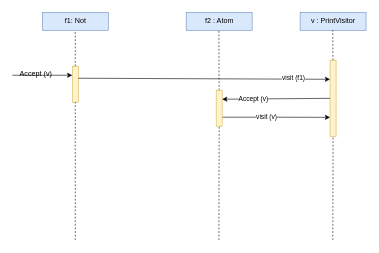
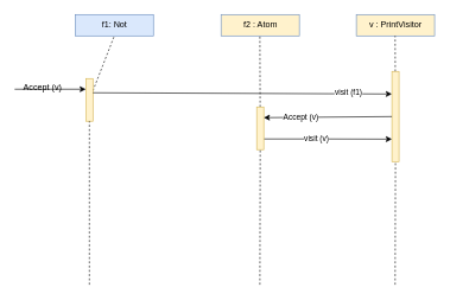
  <mxCell id="0" />
  <mxCell id="1" parent="0" />
- <mxCell id="2" value="f1: Not" style="html=1;fillColor=#dae8fc;strokeColor=#6c8ebf;" vertex="1" parent="1"><mxGeometry x="70" y="20" width="110" height="30" as="geometry" /></mxCell>
- <mxCell id="3" value="f2 : Atom" style="html=1;fillColor=#dae8fc;strokeColor=#6c8ebf;" vertex="1" parent="1"><mxGeometry x="310" y="20" width="110" height="30" as="geometry" /></mxCell>
- <mxCell id="4" value="v : PrintVisitor" style="html=1;fillColor=#dae8fc;strokeColor=#6c8ebf;" vertex="1" parent="1"><mxGeometry x="500" y="20" width="110" height="30" as="geometry" /></mxCell>
+ <mxCell id="2" value="f1: Not" style="html=1;fillColor=#dae8fc;strokeColor=#6c8ebf;" vertex="1" parent="1"><mxGeometry x="105" y="20" width="110" height="30" as="geometry" /></mxCell>
+ <mxCell id="3" value="f2 : Atom" style="html=1;fillColor=#fff2cc;strokeColor=#6c8ebf;" vertex="1" parent="1"><mxGeometry x="310" y="20" width="110" height="30" as="geometry" /></mxCell>
+ <mxCell id="4" value="v : PrintVisitor" style="html=1;fillColor=#fff2cc;strokeColor=#6c8ebf;" vertex="1" parent="1"><mxGeometry x="500" y="20" width="110" height="30" as="geometry" /></mxCell>
  <mxCell id="5" value="" style="endArrow=none;dashed=1;html=1;entryX=0.5;entryY=1;entryDx=0;entryDy=0;" edge="1" parent="1" source="8" target="2"><mxGeometry width="50" height="50" relative="1" as="geometry"><mxPoint x="125" y="400" as="sourcePoint" /><mxPoint x="370" y="350" as="targetPoint" /></mxGeometry></mxCell>
  <mxCell id="6" value="" style="endArrow=none;dashed=1;html=1;entryX=0.5;entryY=1;entryDx=0;entryDy=0;" edge="1" parent="1" source="18"><mxGeometry width="50" height="50" relative="1" as="geometry"><mxPoint x="364.5" y="400" as="sourcePoint" /><mxPoint x="364.5" y="50" as="targetPoint" /></mxGeometry></mxCell>
  <mxCell id="7" value="" style="endArrow=none;dashed=1;html=1;entryX=0.5;entryY=1;entryDx=0;entryDy=0;" edge="1" parent="1" source="14"><mxGeometry width="50" height="50" relative="1" as="geometry"><mxPoint x="554.5" y="400" as="sourcePoint" /><mxPoint x="554.5" y="50" as="targetPoint" /></mxGeometry></mxCell>
  <mxCell id="8" value="" style="rounded=0;whiteSpace=wrap;html=1;fillColor=#fff2cc;strokeColor=#d6b656;" vertex="1" parent="1"><mxGeometry x="120" y="110" width="10" height="60" as="geometry" /></mxCell>
  <mxCell id="9" value="" style="endArrow=none;dashed=1;html=1;entryX=0.5;entryY=1;entryDx=0;entryDy=0;" edge="1" parent="1" target="8"><mxGeometry width="50" height="50" relative="1" as="geometry"><mxPoint x="125" y="400" as="sourcePoint" /><mxPoint x="125" y="50" as="targetPoint" /></mxGeometry></mxCell>
  <mxCell id="10" value="" style="endArrow=classic;html=1;entryX=0;entryY=0.25;entryDx=0;entryDy=0;" edge="1" parent="1" target="8"><mxGeometry width="50" height="50" relative="1" as="geometry"><mxPoint x="20" y="125" as="sourcePoint" /><mxPoint x="40" y="80" as="targetPoint" /></mxGeometry></mxCell>
  <mxCell id="11" value="Accept (v)" style="text;html=1;align=center;verticalAlign=middle;resizable=0;points=[];autosize=1;" vertex="1" parent="1"><mxGeometry x="24" y="113" width="70" height="20" as="geometry" /></mxCell>
  <mxCell id="12" value="" style="endArrow=classic;html=1;entryX=0;entryY=0.25;entryDx=0;entryDy=0;" edge="1" parent="1" target="14"><mxGeometry width="50" height="50" relative="1" as="geometry"><mxPoint x="130" y="130" as="sourcePoint" /><mxPoint x="540" y="130" as="targetPoint" /></mxGeometry></mxCell>
  <mxCell id="13" value="visit (f1)" style="edgeLabel;html=1;align=center;verticalAlign=middle;resizable=0;points=[];" vertex="1" connectable="0" parent="12"><mxGeometry x="0.705" y="3" relative="1" as="geometry"><mxPoint as="offset" /></mxGeometry></mxCell>
  <mxCell id="14" value="" style="rounded=0;whiteSpace=wrap;html=1;fillColor=#fff2cc;strokeColor=#d6b656;" vertex="1" parent="1"><mxGeometry x="550" y="100" width="10" height="127" as="geometry" /></mxCell>
  <mxCell id="15" value="" style="endArrow=none;dashed=1;html=1;entryX=0.5;entryY=1;entryDx=0;entryDy=0;" edge="1" parent="1" target="14"><mxGeometry width="50" height="50" relative="1" as="geometry"><mxPoint x="554.5" y="400" as="sourcePoint" /><mxPoint x="554.5" y="50" as="targetPoint" /></mxGeometry></mxCell>
  <mxCell id="16" style="edgeStyle=orthogonalEdgeStyle;rounded=0;orthogonalLoop=1;jettySize=auto;html=1;exitX=1;exitY=0.75;exitDx=0;exitDy=0;entryX=0;entryY=0.75;entryDx=0;entryDy=0;" edge="1" parent="1" source="18" target="14"><mxGeometry relative="1" as="geometry" /></mxCell>
  <mxCell id="17" value="visit (v)" style="edgeLabel;html=1;align=center;verticalAlign=middle;resizable=0;points=[];" vertex="1" connectable="0" parent="16"><mxGeometry x="-0.19" y="2" relative="1" as="geometry"><mxPoint as="offset" /></mxGeometry></mxCell>
  <mxCell id="18" value="" style="rounded=0;whiteSpace=wrap;html=1;fillColor=#fff2cc;strokeColor=#d6b656;" vertex="1" parent="1"><mxGeometry x="360" y="150" width="10" height="60" as="geometry" /></mxCell>
  <mxCell id="19" value="" style="endArrow=none;dashed=1;html=1;entryX=0.5;entryY=1;entryDx=0;entryDy=0;" edge="1" parent="1" target="18"><mxGeometry width="50" height="50" relative="1" as="geometry"><mxPoint x="364.5" y="400" as="sourcePoint" /><mxPoint x="364.5" y="50" as="targetPoint" /></mxGeometry></mxCell>
  <mxCell id="20" value="" style="endArrow=classic;html=1;exitX=0;exitY=0.5;exitDx=0;exitDy=0;entryX=1;entryY=0.25;entryDx=0;entryDy=0;" edge="1" parent="1" source="14" target="18"><mxGeometry width="50" height="50" relative="1" as="geometry"><mxPoint x="320" y="340" as="sourcePoint" /><mxPoint x="370" y="290" as="targetPoint" /></mxGeometry></mxCell>
  <mxCell id="21" value="Accept (v)" style="edgeLabel;html=1;align=center;verticalAlign=middle;resizable=0;points=[];" vertex="1" connectable="0" parent="20"><mxGeometry x="0.422" y="-1" relative="1" as="geometry"><mxPoint as="offset" /></mxGeometry></mxCell>
